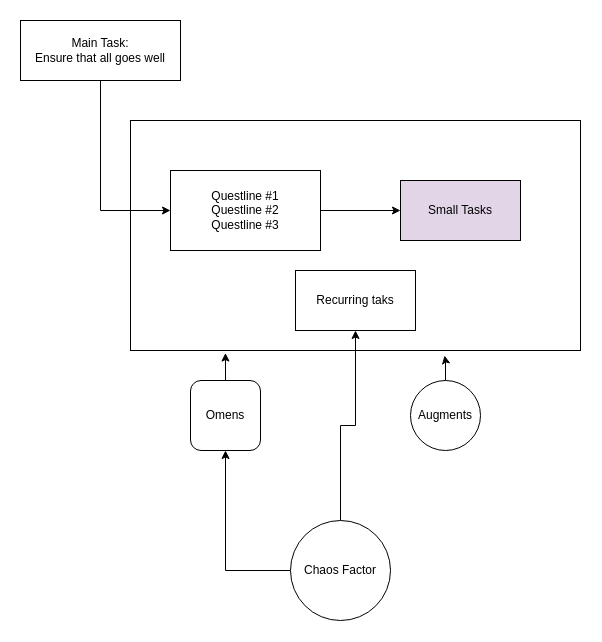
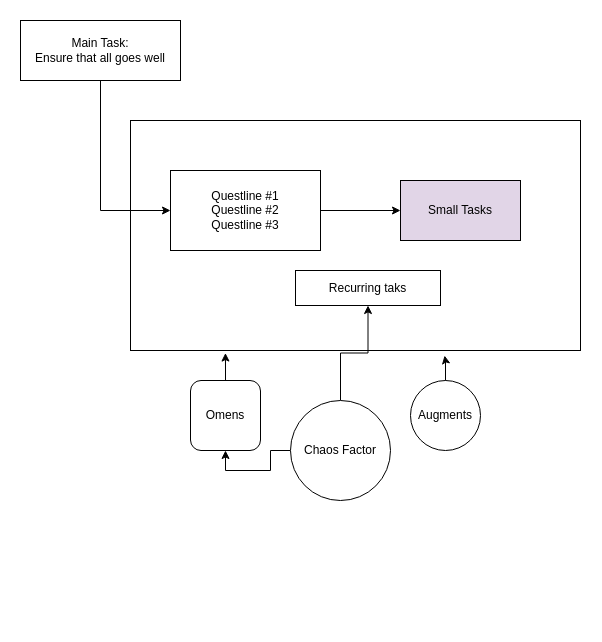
  <mxCell id="0" />
  <mxCell id="1" parent="0" />
  <mxCell id="2" value="" style="rounded=0;whiteSpace=wrap;html=1;" vertex="1" parent="1"><mxGeometry x="130" y="120" width="450" height="230" as="geometry" /></mxCell>
  <mxCell id="3" style="edgeStyle=orthogonalEdgeStyle;rounded=0;orthogonalLoop=1;jettySize=auto;html=1;exitX=1;exitY=0.5;exitDx=0;exitDy=0;entryX=0;entryY=0.5;entryDx=0;entryDy=0;" edge="1" parent="1" source="4" target="7"><mxGeometry relative="1" as="geometry" /></mxCell>
  <mxCell id="4" value="Questline #1&lt;div&gt;Questline #2&lt;/div&gt;&lt;div&gt;Questline #3&lt;/div&gt;" style="rounded=0;whiteSpace=wrap;html=1;" vertex="1" parent="1"><mxGeometry x="170" y="170" width="150" height="80" as="geometry" /></mxCell>
  <mxCell id="5" style="edgeStyle=orthogonalEdgeStyle;rounded=0;orthogonalLoop=1;jettySize=auto;html=1;entryX=0;entryY=0.5;entryDx=0;entryDy=0;" edge="1" parent="1" source="6" target="4"><mxGeometry relative="1" as="geometry" /></mxCell>
  <mxCell id="6" value="Main Task:&lt;br&gt;Ensure that all goes well" style="whiteSpace=wrap;html=1;" vertex="1" parent="1"><mxGeometry x="20" y="20" width="160" height="60" as="geometry" /></mxCell>
  <mxCell id="7" value="Small Tasks" style="whiteSpace=wrap;html=1;fillColor=#e1d5e7;" vertex="1" parent="1"><mxGeometry x="400" y="180" width="120" height="60" as="geometry" /></mxCell>
  <mxCell id="8" style="edgeStyle=orthogonalEdgeStyle;rounded=0;orthogonalLoop=1;jettySize=auto;html=1;" edge="1" parent="1" source="10" target="15"><mxGeometry relative="1" as="geometry" /></mxCell>
  <mxCell id="9" style="edgeStyle=orthogonalEdgeStyle;rounded=0;orthogonalLoop=1;jettySize=auto;html=1;entryX=0.5;entryY=1;entryDx=0;entryDy=0;" edge="1" parent="1" source="10" target="13"><mxGeometry relative="1" as="geometry" /></mxCell>
- <mxCell id="10" value="Chaos Factor" style="ellipse;whiteSpace=wrap;html=1;" vertex="1" parent="1"><mxGeometry x="290" y="520" width="100" height="100" as="geometry" /></mxCell>
+ <mxCell id="10" value="Chaos Factor" style="ellipse;whiteSpace=wrap;html=1;" vertex="1" parent="1"><mxGeometry x="290" y="400" width="100" height="100" as="geometry" /></mxCell>
  <mxCell id="11" value="Augments" style="ellipse;whiteSpace=wrap;html=1;" vertex="1" parent="1"><mxGeometry x="410" y="380" width="70" height="70" as="geometry" /></mxCell>
  <mxCell id="12" style="edgeStyle=orthogonalEdgeStyle;rounded=0;orthogonalLoop=1;jettySize=auto;html=1;entryX=0.698;entryY=1.022;entryDx=0;entryDy=0;entryPerimeter=0;" edge="1" parent="1" source="11" target="2"><mxGeometry relative="1" as="geometry" /></mxCell>
  <mxCell id="13" value="Omens" style="whiteSpace=wrap;html=1;rounded=1;" vertex="1" parent="1"><mxGeometry x="190" y="380" width="70" height="70" as="geometry" /></mxCell>
  <mxCell id="14" style="edgeStyle=orthogonalEdgeStyle;rounded=0;orthogonalLoop=1;jettySize=auto;html=1;entryX=0.211;entryY=1.011;entryDx=0;entryDy=0;entryPerimeter=0;" edge="1" parent="1" source="13" target="2"><mxGeometry relative="1" as="geometry" /></mxCell>
- <mxCell id="15" value="Recurring taks" style="rounded=0;whiteSpace=wrap;html=1;" vertex="1" parent="1"><mxGeometry x="295" y="270" width="120" height="60" as="geometry" /></mxCell>
+ <mxCell id="15" value="Recurring taks" style="rounded=0;whiteSpace=wrap;html=1;" vertex="1" parent="1"><mxGeometry x="295" y="270" width="145" height="35" as="geometry" /></mxCell>
